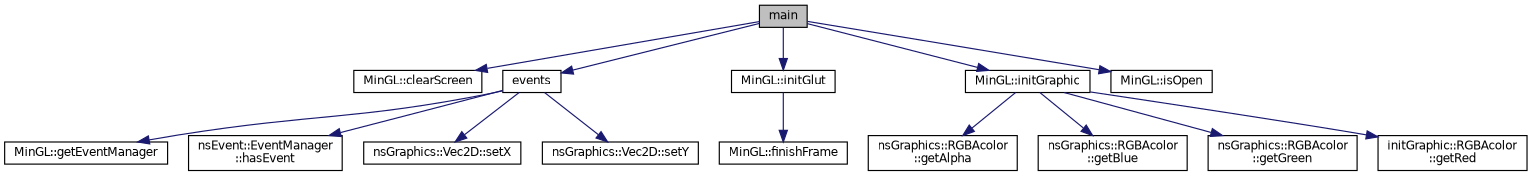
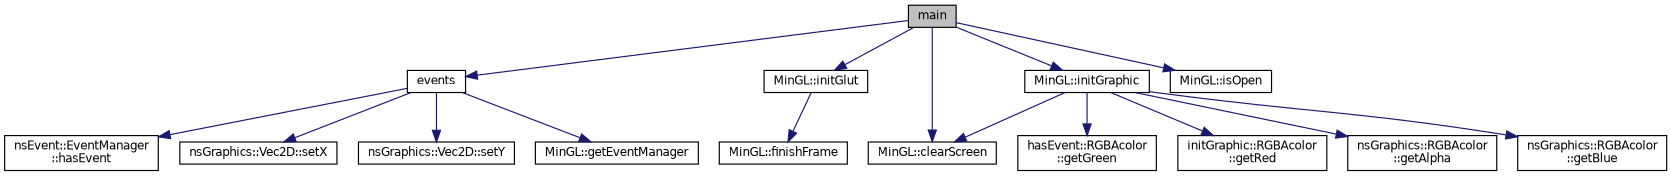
  digraph {
    rankdir=TB
    node [color=black fillcolor=white fontname=Helvetica fontsize=10 shape=record style=filled]
    edge [color=midnightblue fontname=Helvetica fontsize=10 labelfontname=Helvetica labelfontsize=10 style=solid]
    n1 [fillcolor=grey75 fontcolor=black height=0.2 label=main width=0.4]
    n2 [height=0.2 label="MinGL::clearScreen" width=0.4]
    n3 [height=0.2 label=events width=0.4]
    n4 [height=0.2 label="MinGL::initGlut" width=0.4]
    n5 [height=0.2 label="MinGL::initGraphic" width=0.4]
    n6 [height=0.2 label="MinGL::isOpen" width=0.4]
    n7 [height=0.2 label="MinGL::getEventManager" width=0.4]
    n8 [height=0.2 label="nsEvent::EventManager\l::hasEvent" width=0.4]
    n9 [height=0.2 label="nsGraphics::Vec2D::setX" width=0.4]
    n10 [height=0.2 label="nsGraphics::Vec2D::setY" width=0.4]
    n11 [height=0.2 label="MinGL::finishFrame" width=0.4]
    n12 [height=0.2 label="nsGraphics::RGBAcolor\l::getAlpha" width=0.4]
    n13 [height=0.2 label="nsGraphics::RGBAcolor\l::getBlue" width=0.4]
-   n14 [height=0.2 label="nsGraphics::RGBAcolor\l::getGreen" width=0.4]
+   n14 [height=0.2 label="hasEvent::RGBAcolor\l::getGreen" width=0.4]
    n15 [height=0.2 label="initGraphic::RGBAcolor\l::getRed" width=0.4]
    n1 -> n2
    n1 -> n3
    n1 -> n4
    n1 -> n5
    n1 -> n6
    n3 -> n7
    n3 -> n8
    n3 -> n9
    n3 -> n10
    n4 -> n11
+   n5 -> n2
    n5 -> n12
    n5 -> n13
    n5 -> n14
    n5 -> n15
  }
